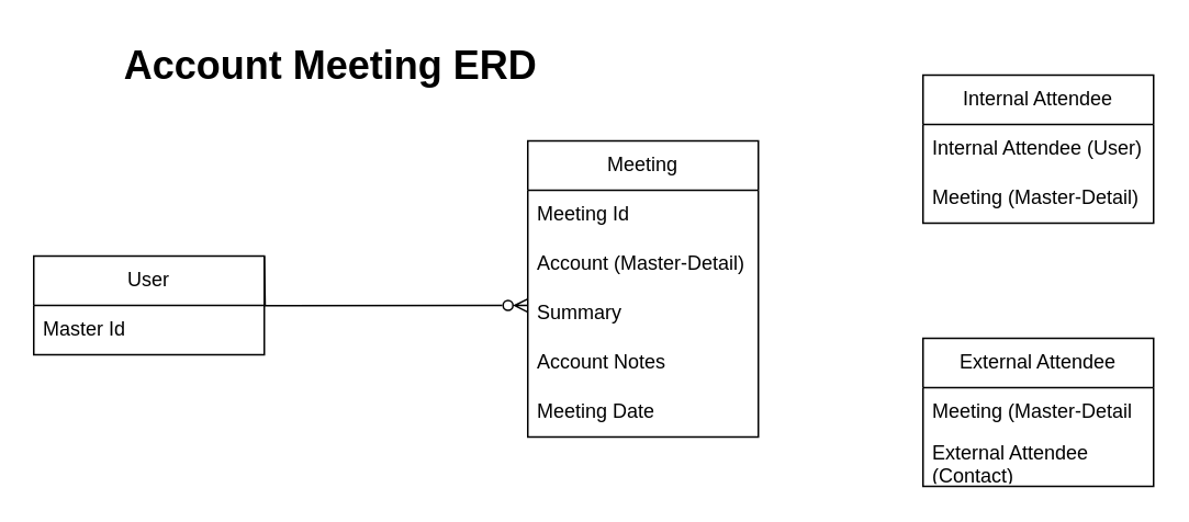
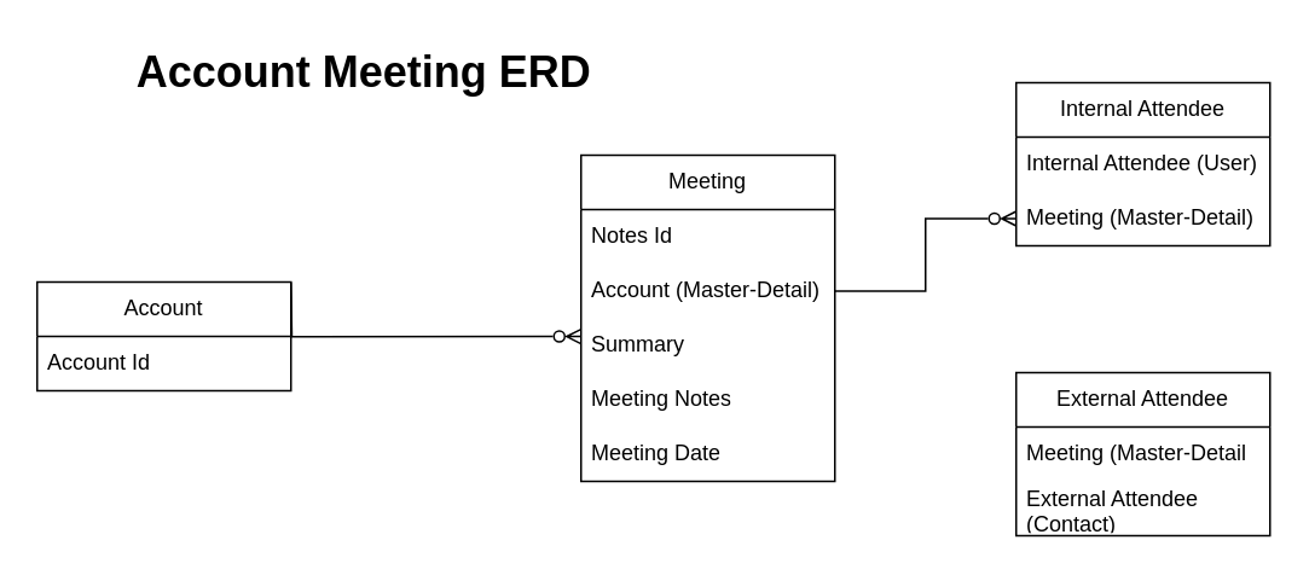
  <mxCell id="0" />
  <mxCell id="1" parent="0" />
- <mxCell id="2" value="User" style="swimlane;fontStyle=0;childLayout=stackLayout;horizontal=1;startSize=30;horizontalStack=0;resizeParent=1;resizeParentMax=0;resizeLast=0;collapsible=1;marginBottom=0;whiteSpace=wrap;html=1;" vertex="1" parent="1"><mxGeometry x="20" y="155" width="140" height="60" as="geometry" /></mxCell>
- <mxCell id="3" value="Master Id" style="text;strokeColor=none;fillColor=none;align=left;verticalAlign=middle;spacingLeft=4;spacingRight=4;overflow=hidden;points=[[0,0.5],[1,0.5]];portConstraint=eastwest;rotatable=0;whiteSpace=wrap;html=1;" vertex="1" parent="2"><mxGeometry y="30" width="140" height="30" as="geometry" /></mxCell>
+ <mxCell id="2" value="Account" style="swimlane;fontStyle=0;childLayout=stackLayout;horizontal=1;startSize=30;horizontalStack=0;resizeParent=1;resizeParentMax=0;resizeLast=0;collapsible=1;marginBottom=0;whiteSpace=wrap;html=1;" vertex="1" parent="1"><mxGeometry x="20" y="155" width="140" height="60" as="geometry" /></mxCell>
+ <mxCell id="3" value="Account Id" style="text;strokeColor=none;fillColor=none;align=left;verticalAlign=middle;spacingLeft=4;spacingRight=4;overflow=hidden;points=[[0,0.5],[1,0.5]];portConstraint=eastwest;rotatable=0;whiteSpace=wrap;html=1;" vertex="1" parent="2"><mxGeometry y="30" width="140" height="30" as="geometry" /></mxCell>
  <mxCell id="4" value="Meeting" style="swimlane;fontStyle=0;childLayout=stackLayout;horizontal=1;startSize=30;horizontalStack=0;resizeParent=1;resizeParentMax=0;resizeLast=0;collapsible=1;marginBottom=0;whiteSpace=wrap;html=1;" vertex="1" parent="1"><mxGeometry x="320" y="85" width="140" height="180" as="geometry" /></mxCell>
- <mxCell id="5" value="Meeting Id" style="text;strokeColor=none;fillColor=none;align=left;verticalAlign=middle;spacingLeft=4;spacingRight=4;overflow=hidden;points=[[0,0.5],[1,0.5]];portConstraint=eastwest;rotatable=0;whiteSpace=wrap;html=1;" vertex="1" parent="4"><mxGeometry y="30" width="140" height="30" as="geometry" /></mxCell>
+ <mxCell id="5" value="Notes Id" style="text;strokeColor=none;fillColor=none;align=left;verticalAlign=middle;spacingLeft=4;spacingRight=4;overflow=hidden;points=[[0,0.5],[1,0.5]];portConstraint=eastwest;rotatable=0;whiteSpace=wrap;html=1;" vertex="1" parent="4"><mxGeometry y="30" width="140" height="30" as="geometry" /></mxCell>
  <mxCell id="6" value="Account (Master-Detail)" style="text;strokeColor=none;fillColor=none;align=left;verticalAlign=middle;spacingLeft=4;spacingRight=4;overflow=hidden;points=[[0,0.5],[1,0.5]];portConstraint=eastwest;rotatable=0;whiteSpace=wrap;html=1;" vertex="1" parent="4"><mxGeometry y="60" width="140" height="30" as="geometry" /></mxCell>
  <mxCell id="7" value="Summary&lt;span style=&quot;white-space: pre;&quot;&gt;&#09;&lt;/span&gt;" style="text;strokeColor=none;fillColor=none;align=left;verticalAlign=middle;spacingLeft=4;spacingRight=4;overflow=hidden;points=[[0,0.5],[1,0.5]];portConstraint=eastwest;rotatable=0;whiteSpace=wrap;html=1;" vertex="1" parent="4"><mxGeometry y="90" width="140" height="30" as="geometry" /></mxCell>
- <mxCell id="8" value="Account Notes" style="text;strokeColor=none;fillColor=none;align=left;verticalAlign=middle;spacingLeft=4;spacingRight=4;overflow=hidden;points=[[0,0.5],[1,0.5]];portConstraint=eastwest;rotatable=0;whiteSpace=wrap;html=1;" vertex="1" parent="4"><mxGeometry y="120" width="140" height="30" as="geometry" /></mxCell>
+ <mxCell id="8" value="Meeting Notes" style="text;strokeColor=none;fillColor=none;align=left;verticalAlign=middle;spacingLeft=4;spacingRight=4;overflow=hidden;points=[[0,0.5],[1,0.5]];portConstraint=eastwest;rotatable=0;whiteSpace=wrap;html=1;" vertex="1" parent="4"><mxGeometry y="120" width="140" height="30" as="geometry" /></mxCell>
  <mxCell id="9" value="Meeting Date" style="text;strokeColor=none;fillColor=none;align=left;verticalAlign=middle;spacingLeft=4;spacingRight=4;overflow=hidden;points=[[0,0.5],[1,0.5]];portConstraint=eastwest;rotatable=0;whiteSpace=wrap;html=1;" vertex="1" parent="4"><mxGeometry y="150" width="140" height="30" as="geometry" /></mxCell>
  <mxCell id="10" value="Internal Attendee" style="swimlane;fontStyle=0;childLayout=stackLayout;horizontal=1;startSize=30;horizontalStack=0;resizeParent=1;resizeParentMax=0;resizeLast=0;collapsible=1;marginBottom=0;whiteSpace=wrap;html=1;" vertex="1" parent="1"><mxGeometry x="560" y="45" width="140" height="90" as="geometry" /></mxCell>
  <mxCell id="11" value="Internal Attendee (User)" style="text;strokeColor=none;fillColor=none;align=left;verticalAlign=middle;spacingLeft=4;spacingRight=4;overflow=hidden;points=[[0,0.5],[1,0.5]];portConstraint=eastwest;rotatable=0;whiteSpace=wrap;html=1;" vertex="1" parent="10"><mxGeometry y="30" width="140" height="30" as="geometry" /></mxCell>
  <mxCell id="12" value="Meeting (Master-Detail)" style="text;strokeColor=none;fillColor=none;align=left;verticalAlign=middle;spacingLeft=4;spacingRight=4;overflow=hidden;points=[[0,0.5],[1,0.5]];portConstraint=eastwest;rotatable=0;whiteSpace=wrap;html=1;" vertex="1" parent="10"><mxGeometry y="60" width="140" height="30" as="geometry" /></mxCell>
  <mxCell id="13" value="External Attendee" style="swimlane;fontStyle=0;childLayout=stackLayout;horizontal=1;startSize=30;horizontalStack=0;resizeParent=1;resizeParentMax=0;resizeLast=0;collapsible=1;marginBottom=0;whiteSpace=wrap;html=1;" vertex="1" parent="1"><mxGeometry x="560" y="205" width="140" height="90" as="geometry" /></mxCell>
  <mxCell id="14" value="Meeting (Master-Detail" style="text;strokeColor=none;fillColor=none;align=left;verticalAlign=middle;spacingLeft=4;spacingRight=4;overflow=hidden;points=[[0,0.5],[1,0.5]];portConstraint=eastwest;rotatable=0;whiteSpace=wrap;html=1;" vertex="1" parent="13"><mxGeometry y="30" width="140" height="30" as="geometry" /></mxCell>
  <mxCell id="15" value="External Attendee (Contact)" style="text;strokeColor=none;fillColor=none;align=left;verticalAlign=middle;spacingLeft=4;spacingRight=4;overflow=hidden;points=[[0,0.5],[1,0.5]];portConstraint=eastwest;rotatable=0;whiteSpace=wrap;html=1;" vertex="1" parent="13"><mxGeometry y="60" width="140" height="30" as="geometry" /></mxCell>
  <mxCell id="16" style="edgeStyle=orthogonalEdgeStyle;rounded=0;orthogonalLoop=1;jettySize=auto;html=1;entryX=0;entryY=0.335;entryDx=0;entryDy=0;entryPerimeter=0;endArrow=ERzeroToMany;endFill=0;" edge="1" parent="1" target="7"><mxGeometry relative="1" as="geometry"><mxPoint x="160" y="155.001" as="sourcePoint" /><mxPoint x="315.52" y="155.04" as="targetPoint" /></mxGeometry></mxCell>
+ <mxCell id="17" value="" style="edgeStyle=orthogonalEdgeStyle;rounded=0;orthogonalLoop=1;jettySize=auto;html=1;endArrow=ERzeroToMany;endFill=0;" edge="1" parent="1" source="6" target="12"><mxGeometry relative="1" as="geometry" /></mxCell>
  <mxCell id="18" value="&lt;div&gt;Account Meeting ERD&lt;/div&gt;" style="text;strokeColor=none;fillColor=none;html=1;fontSize=24;fontStyle=1;verticalAlign=middle;align=center;" vertex="1" parent="1"><mxGeometry x="150" y="20" width="100" height="40" as="geometry" /></mxCell>
